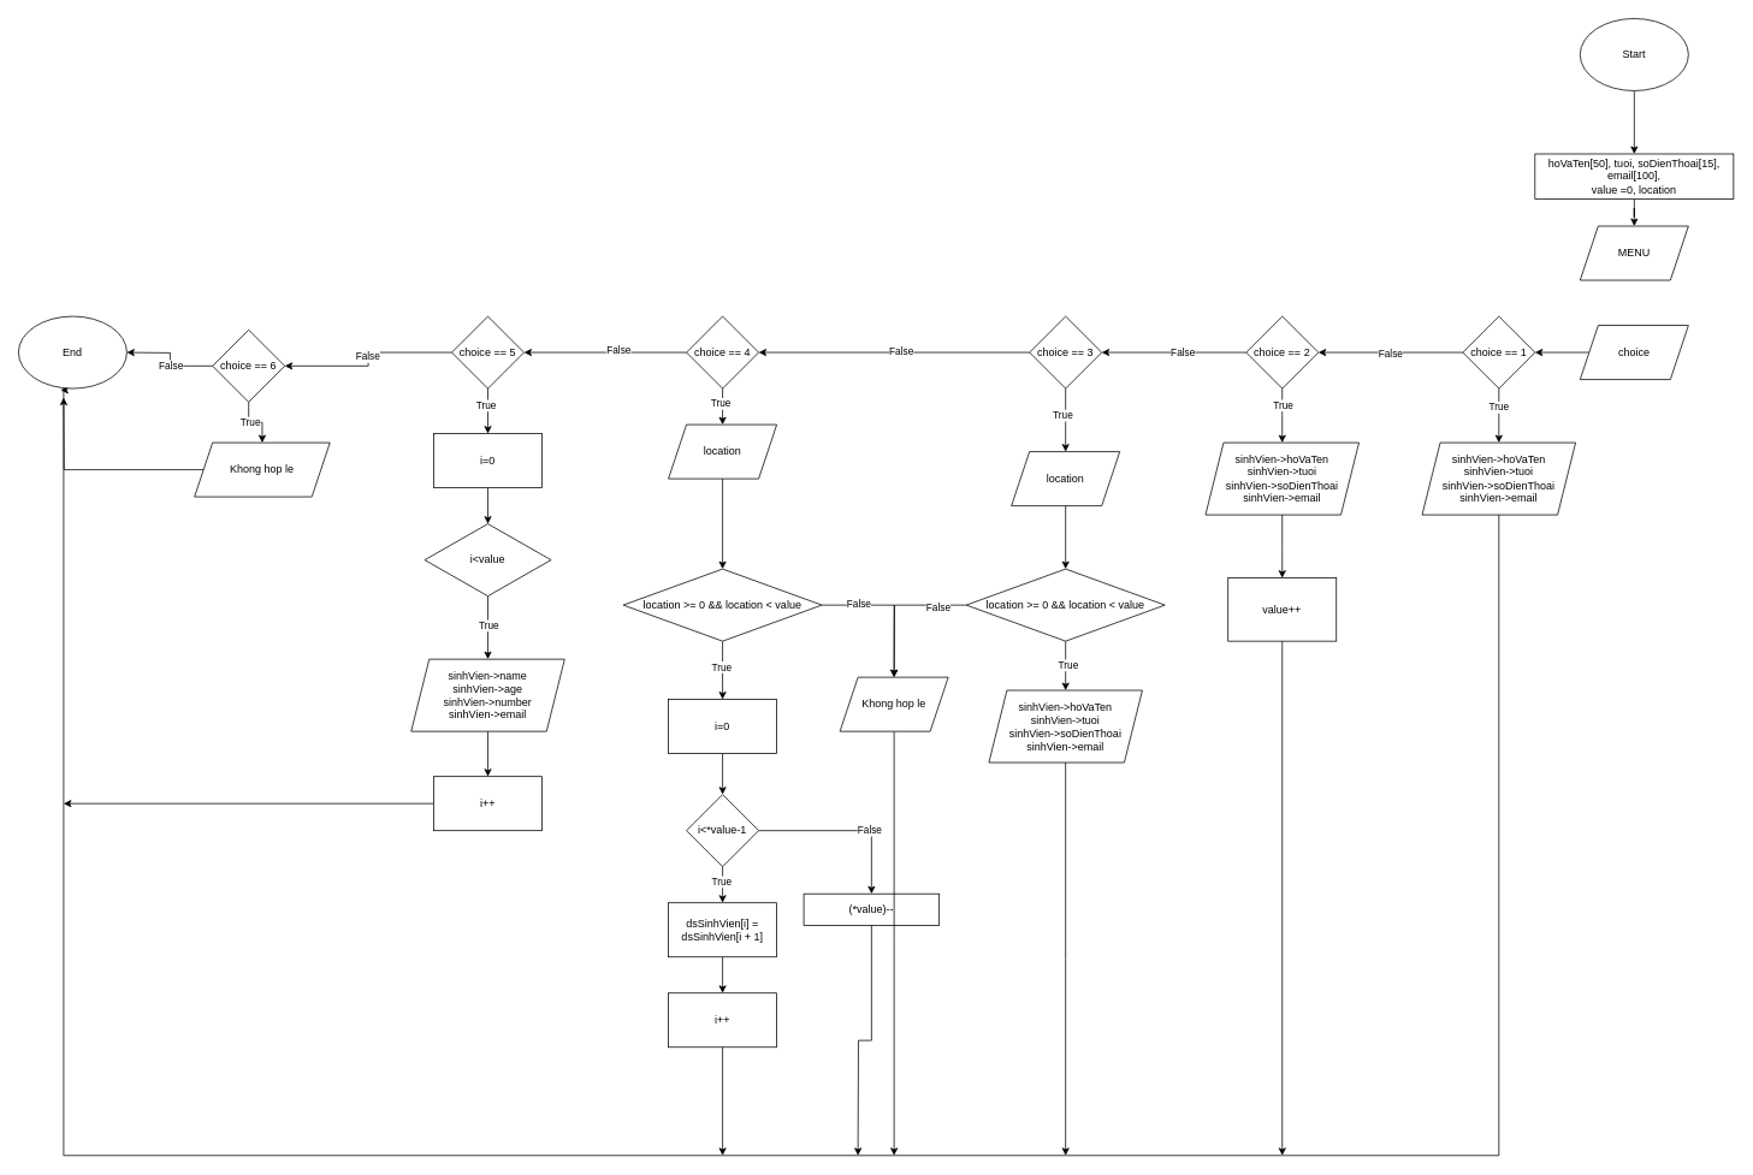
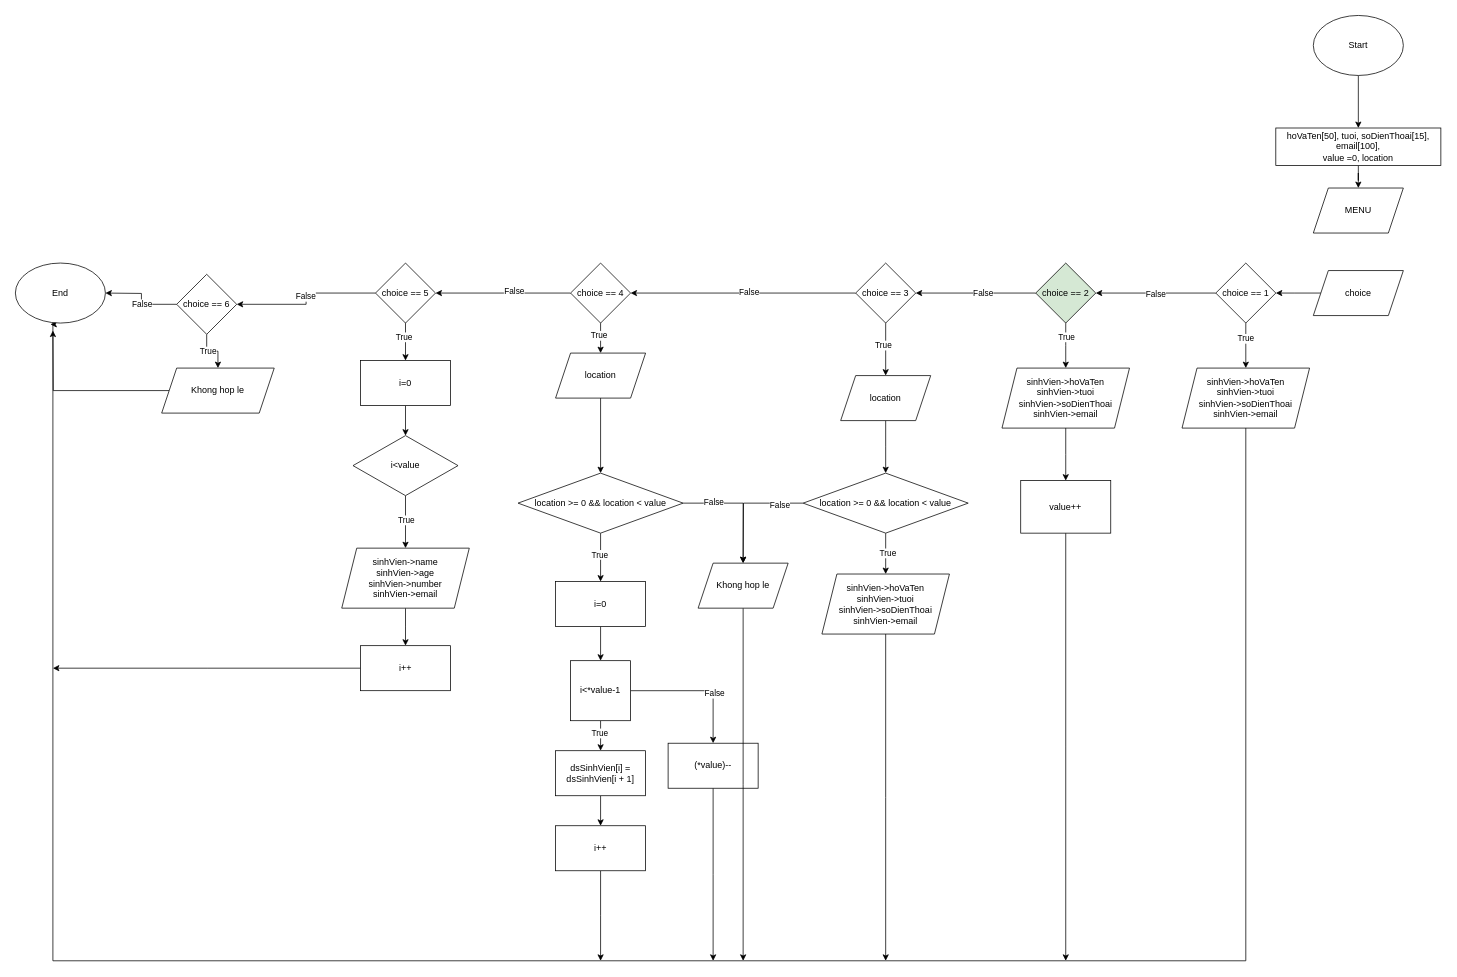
  <mxCell id="0" />
  <mxCell id="1" parent="0" />
  <mxCell id="2" style="edgeStyle=orthogonalEdgeStyle;rounded=0;orthogonalLoop=1;jettySize=auto;html=1;" parent="1" source="3" target="5" edge="1"><mxGeometry relative="1" as="geometry" /></mxCell>
  <mxCell id="3" value="Start" style="ellipse;whiteSpace=wrap;html=1;" parent="1" vertex="1"><mxGeometry x="1750" y="20" width="120" height="80" as="geometry" /></mxCell>
  <mxCell id="4" style="edgeStyle=orthogonalEdgeStyle;rounded=0;orthogonalLoop=1;jettySize=auto;html=1;entryX=0.5;entryY=0;entryDx=0;entryDy=0;" parent="1" source="5" target="6" edge="1"><mxGeometry relative="1" as="geometry"><mxPoint x="1810" y="250" as="targetPoint" /></mxGeometry></mxCell>
  <mxCell id="5" value="hoVaTen[50], tuoi, soDienThoai[15], email[100],&lt;br&gt;value =0, location" style="rounded=0;whiteSpace=wrap;html=1;" parent="1" vertex="1"><mxGeometry x="1700" y="170" width="220" height="50" as="geometry" /></mxCell>
  <mxCell id="6" value="MENU" style="shape=parallelogram;perimeter=parallelogramPerimeter;whiteSpace=wrap;html=1;fixedSize=1;" parent="1" vertex="1"><mxGeometry x="1750" y="250" width="120" height="60" as="geometry" /></mxCell>
  <mxCell id="7" style="edgeStyle=orthogonalEdgeStyle;rounded=0;orthogonalLoop=1;jettySize=auto;html=1;" parent="1" source="8" edge="1"><mxGeometry relative="1" as="geometry"><mxPoint x="1700" y="390" as="targetPoint" /></mxGeometry></mxCell>
  <mxCell id="8" value="choice" style="shape=parallelogram;perimeter=parallelogramPerimeter;whiteSpace=wrap;html=1;fixedSize=1;" parent="1" vertex="1"><mxGeometry x="1750" y="360" width="120" height="60" as="geometry" /></mxCell>
  <mxCell id="9" style="edgeStyle=orthogonalEdgeStyle;rounded=0;orthogonalLoop=1;jettySize=auto;html=1;" parent="1" source="13" target="40" edge="1"><mxGeometry relative="1" as="geometry" /></mxCell>
  <mxCell id="10" value="True" style="edgeLabel;html=1;align=center;verticalAlign=middle;resizable=0;points=[];" parent="9" vertex="1" connectable="0"><mxGeometry x="-0.344" y="-1" relative="1" as="geometry"><mxPoint as="offset" /></mxGeometry></mxCell>
  <mxCell id="11" style="edgeStyle=orthogonalEdgeStyle;rounded=0;orthogonalLoop=1;jettySize=auto;html=1;" parent="1" source="13" target="33" edge="1"><mxGeometry relative="1" as="geometry"><mxPoint x="1510" y="390" as="targetPoint" /></mxGeometry></mxCell>
  <mxCell id="12" value="False" style="edgeLabel;html=1;align=center;verticalAlign=middle;resizable=0;points=[];" parent="11" vertex="1" connectable="0"><mxGeometry x="0.007" y="1" relative="1" as="geometry"><mxPoint as="offset" /></mxGeometry></mxCell>
  <mxCell id="13" value="choice == 1" style="rhombus;whiteSpace=wrap;html=1;" parent="1" vertex="1"><mxGeometry x="1620" y="350" width="80" height="80" as="geometry" /></mxCell>
  <mxCell id="14" style="edgeStyle=orthogonalEdgeStyle;rounded=0;orthogonalLoop=1;jettySize=auto;html=1;entryX=0.5;entryY=0;entryDx=0;entryDy=0;" parent="1" source="18" target="77" edge="1"><mxGeometry relative="1" as="geometry" /></mxCell>
  <mxCell id="15" value="True" style="edgeLabel;html=1;align=center;verticalAlign=middle;resizable=0;points=[];" parent="14" vertex="1" connectable="0"><mxGeometry x="-0.293" y="-3" relative="1" as="geometry"><mxPoint as="offset" /></mxGeometry></mxCell>
  <mxCell id="16" style="edgeStyle=orthogonalEdgeStyle;rounded=0;orthogonalLoop=1;jettySize=auto;html=1;entryX=1;entryY=0.5;entryDx=0;entryDy=0;" parent="1" source="18" target="23" edge="1"><mxGeometry relative="1" as="geometry"><mxPoint x="410" y="390" as="targetPoint" /></mxGeometry></mxCell>
  <mxCell id="17" value="False" style="edgeLabel;html=1;align=center;verticalAlign=middle;resizable=0;points=[];" parent="16" vertex="1" connectable="0"><mxGeometry x="-0.017" y="-1" relative="1" as="geometry"><mxPoint y="-1" as="offset" /></mxGeometry></mxCell>
  <mxCell id="18" value="choice == 5" style="rhombus;whiteSpace=wrap;html=1;" parent="1" vertex="1"><mxGeometry x="500" y="350" width="80" height="80" as="geometry" /></mxCell>
  <mxCell id="19" style="edgeStyle=orthogonalEdgeStyle;rounded=0;orthogonalLoop=1;jettySize=auto;html=1;" parent="1" source="23" target="86" edge="1"><mxGeometry relative="1" as="geometry"><mxPoint x="290" y="470" as="targetPoint" /></mxGeometry></mxCell>
  <mxCell id="20" value="True" style="edgeLabel;html=1;align=center;verticalAlign=middle;resizable=0;points=[];" parent="19" vertex="1" connectable="0"><mxGeometry x="-0.278" y="1" relative="1" as="geometry"><mxPoint as="offset" /></mxGeometry></mxCell>
  <mxCell id="21" style="edgeStyle=orthogonalEdgeStyle;rounded=0;orthogonalLoop=1;jettySize=auto;html=1;" parent="1" source="23" edge="1"><mxGeometry relative="1" as="geometry"><mxPoint x="140" y="390" as="targetPoint" /></mxGeometry></mxCell>
  <mxCell id="22" value="False" style="edgeLabel;html=1;align=center;verticalAlign=middle;resizable=0;points=[];" parent="21" vertex="1" connectable="0"><mxGeometry x="-0.131" relative="1" as="geometry"><mxPoint as="offset" /></mxGeometry></mxCell>
  <mxCell id="23" value="choice == 6" style="rhombus;whiteSpace=wrap;html=1;" parent="1" vertex="1"><mxGeometry x="235" y="365" width="80" height="80" as="geometry" /></mxCell>
  <mxCell id="24" style="edgeStyle=orthogonalEdgeStyle;rounded=0;orthogonalLoop=1;jettySize=auto;html=1;entryX=0.5;entryY=0;entryDx=0;entryDy=0;" parent="1" source="28" target="55" edge="1"><mxGeometry relative="1" as="geometry" /></mxCell>
  <mxCell id="25" value="True" style="edgeLabel;html=1;align=center;verticalAlign=middle;resizable=0;points=[];" parent="24" vertex="1" connectable="0"><mxGeometry x="-0.183" y="-3" relative="1" as="geometry"><mxPoint as="offset" /></mxGeometry></mxCell>
  <mxCell id="26" style="edgeStyle=orthogonalEdgeStyle;rounded=0;orthogonalLoop=1;jettySize=auto;html=1;" parent="1" source="28" edge="1"><mxGeometry relative="1" as="geometry"><mxPoint x="580" y="390" as="targetPoint" /></mxGeometry></mxCell>
  <mxCell id="27" value="False" style="edgeLabel;html=1;align=center;verticalAlign=middle;resizable=0;points=[];" parent="26" vertex="1" connectable="0"><mxGeometry x="-0.153" y="-3" relative="1" as="geometry"><mxPoint as="offset" /></mxGeometry></mxCell>
  <mxCell id="28" value="choice == 4" style="rhombus;whiteSpace=wrap;html=1;" parent="1" vertex="1"><mxGeometry x="760" y="350" width="80" height="80" as="geometry" /></mxCell>
  <mxCell id="29" style="edgeStyle=orthogonalEdgeStyle;rounded=0;orthogonalLoop=1;jettySize=auto;html=1;" parent="1" source="33" edge="1"><mxGeometry relative="1" as="geometry"><mxPoint x="1420" y="490" as="targetPoint" /></mxGeometry></mxCell>
  <mxCell id="30" value="True" style="edgeLabel;html=1;align=center;verticalAlign=middle;resizable=0;points=[];" parent="29" vertex="1" connectable="0"><mxGeometry x="-0.394" relative="1" as="geometry"><mxPoint as="offset" /></mxGeometry></mxCell>
  <mxCell id="31" style="edgeStyle=orthogonalEdgeStyle;rounded=0;orthogonalLoop=1;jettySize=auto;html=1;" parent="1" source="33" edge="1"><mxGeometry relative="1" as="geometry"><mxPoint x="1220" y="390" as="targetPoint" /></mxGeometry></mxCell>
  <mxCell id="32" value="False" style="edgeLabel;html=1;align=center;verticalAlign=middle;resizable=0;points=[];" parent="31" vertex="1" connectable="0"><mxGeometry x="-0.107" relative="1" as="geometry"><mxPoint x="1" as="offset" /></mxGeometry></mxCell>
- <mxCell id="33" value="choice == 2" style="rhombus;whiteSpace=wrap;html=1;" parent="1" vertex="1"><mxGeometry x="1380" y="350" width="80" height="80" as="geometry" /></mxCell>
+ <mxCell id="33" value="choice == 2" style="rhombus;whiteSpace=wrap;html=1;fillColor=#d5e8d4;" parent="1" vertex="1"><mxGeometry x="1380" y="350" width="80" height="80" as="geometry" /></mxCell>
  <mxCell id="34" style="edgeStyle=orthogonalEdgeStyle;rounded=0;orthogonalLoop=1;jettySize=auto;html=1;" parent="1" source="38" edge="1"><mxGeometry relative="1" as="geometry"><mxPoint x="1180" y="500" as="targetPoint" /></mxGeometry></mxCell>
  <mxCell id="35" value="True" style="edgeLabel;html=1;align=center;verticalAlign=middle;resizable=0;points=[];" parent="34" vertex="1" connectable="0"><mxGeometry x="-0.168" y="-4" relative="1" as="geometry"><mxPoint as="offset" /></mxGeometry></mxCell>
  <mxCell id="36" style="edgeStyle=orthogonalEdgeStyle;rounded=0;orthogonalLoop=1;jettySize=auto;html=1;" parent="1" source="38" edge="1"><mxGeometry relative="1" as="geometry"><mxPoint x="840" y="390" as="targetPoint" /></mxGeometry></mxCell>
  <mxCell id="37" value="False" style="edgeLabel;html=1;align=center;verticalAlign=middle;resizable=0;points=[];" parent="36" vertex="1" connectable="0"><mxGeometry x="-0.044" y="-2" relative="1" as="geometry"><mxPoint x="1" as="offset" /></mxGeometry></mxCell>
  <mxCell id="38" value="choice == 3" style="rhombus;whiteSpace=wrap;html=1;" parent="1" vertex="1"><mxGeometry x="1140" y="350" width="80" height="80" as="geometry" /></mxCell>
  <mxCell id="39" style="edgeStyle=orthogonalEdgeStyle;rounded=0;orthogonalLoop=1;jettySize=auto;html=1;entryX=0.389;entryY=1.021;entryDx=0;entryDy=0;entryPerimeter=0;" parent="1" source="40" target="87" edge="1"><mxGeometry relative="1" as="geometry"><mxPoint x="70" y="520" as="targetPoint" /><Array as="points"><mxPoint x="1660" y="1280" /><mxPoint x="70" y="1280" /><mxPoint x="70" y="432" /></Array></mxGeometry></mxCell>
  <mxCell id="40" value="sinhVien-&amp;gt;hoVaTen&lt;br&gt;sinhVien-&amp;gt;tuoi&lt;br&gt;sinhVien-&amp;gt;soDienThoai&lt;br&gt;sinhVien-&amp;gt;email" style="shape=parallelogram;perimeter=parallelogramPerimeter;whiteSpace=wrap;html=1;fixedSize=1;" parent="1" vertex="1"><mxGeometry x="1575" y="490" width="170" height="80" as="geometry" /></mxCell>
  <mxCell id="41" style="edgeStyle=orthogonalEdgeStyle;rounded=0;orthogonalLoop=1;jettySize=auto;html=1;" parent="1" source="42" edge="1"><mxGeometry relative="1" as="geometry"><mxPoint x="1420" y="640" as="targetPoint" /></mxGeometry></mxCell>
  <mxCell id="42" value="sinhVien-&amp;gt;hoVaTen&lt;br&gt;sinhVien-&amp;gt;tuoi&lt;br&gt;sinhVien-&amp;gt;soDienThoai&lt;br&gt;sinhVien-&amp;gt;email" style="shape=parallelogram;perimeter=parallelogramPerimeter;whiteSpace=wrap;html=1;fixedSize=1;" parent="1" vertex="1"><mxGeometry x="1335" y="490" width="170" height="80" as="geometry" /></mxCell>
  <mxCell id="43" style="edgeStyle=orthogonalEdgeStyle;rounded=0;orthogonalLoop=1;jettySize=auto;html=1;" parent="1" source="44" edge="1"><mxGeometry relative="1" as="geometry"><mxPoint x="1420" y="1280" as="targetPoint" /></mxGeometry></mxCell>
  <mxCell id="44" value="value++" style="rounded=0;whiteSpace=wrap;html=1;" parent="1" vertex="1"><mxGeometry x="1360" y="640" width="120" height="70" as="geometry" /></mxCell>
  <mxCell id="45" style="edgeStyle=orthogonalEdgeStyle;rounded=0;orthogonalLoop=1;jettySize=auto;html=1;" parent="1" source="46" edge="1"><mxGeometry relative="1" as="geometry"><mxPoint x="1180" y="630" as="targetPoint" /></mxGeometry></mxCell>
  <mxCell id="46" value="location" style="shape=parallelogram;perimeter=parallelogramPerimeter;whiteSpace=wrap;html=1;fixedSize=1;" parent="1" vertex="1"><mxGeometry x="1120" y="500" width="120" height="60" as="geometry" /></mxCell>
  <mxCell id="47" style="edgeStyle=orthogonalEdgeStyle;rounded=0;orthogonalLoop=1;jettySize=auto;html=1;entryX=0.5;entryY=0;entryDx=0;entryDy=0;" parent="1" source="51" target="53" edge="1"><mxGeometry relative="1" as="geometry"><mxPoint x="1180" y="780" as="targetPoint" /></mxGeometry></mxCell>
  <mxCell id="48" value="True" style="edgeLabel;html=1;align=center;verticalAlign=middle;resizable=0;points=[];" parent="47" vertex="1" connectable="0"><mxGeometry x="-0.054" y="2" relative="1" as="geometry"><mxPoint as="offset" /></mxGeometry></mxCell>
  <mxCell id="49" style="edgeStyle=orthogonalEdgeStyle;rounded=0;orthogonalLoop=1;jettySize=auto;html=1;" parent="1" source="51" edge="1"><mxGeometry relative="1" as="geometry"><mxPoint x="990" y="750" as="targetPoint" /></mxGeometry></mxCell>
  <mxCell id="50" value="False" style="edgeLabel;html=1;align=center;verticalAlign=middle;resizable=0;points=[];" parent="49" vertex="1" connectable="0"><mxGeometry x="-0.599" y="2" relative="1" as="geometry"><mxPoint as="offset" /></mxGeometry></mxCell>
  <mxCell id="51" value="location &amp;gt;= 0 &amp;amp;&amp;amp; location &amp;lt; value" style="rhombus;whiteSpace=wrap;html=1;" parent="1" vertex="1"><mxGeometry x="1070" y="630" width="220" height="80" as="geometry" /></mxCell>
  <mxCell id="52" style="edgeStyle=orthogonalEdgeStyle;rounded=0;orthogonalLoop=1;jettySize=auto;html=1;" parent="1" source="53" edge="1"><mxGeometry relative="1" as="geometry"><mxPoint x="1180" y="1280" as="targetPoint" /></mxGeometry></mxCell>
  <mxCell id="53" value="sinhVien-&amp;gt;hoVaTen&lt;br&gt;sinhVien-&amp;gt;tuoi&lt;br&gt;sinhVien-&amp;gt;soDienThoai&lt;br&gt;sinhVien-&amp;gt;email" style="shape=parallelogram;perimeter=parallelogramPerimeter;whiteSpace=wrap;html=1;fixedSize=1;" parent="1" vertex="1"><mxGeometry x="1095" y="764.5" width="170" height="80" as="geometry" /></mxCell>
  <mxCell id="54" style="edgeStyle=orthogonalEdgeStyle;rounded=0;orthogonalLoop=1;jettySize=auto;html=1;entryX=0.5;entryY=0;entryDx=0;entryDy=0;" parent="1" source="55" target="60" edge="1"><mxGeometry relative="1" as="geometry" /></mxCell>
  <mxCell id="55" value="location" style="shape=parallelogram;perimeter=parallelogramPerimeter;whiteSpace=wrap;html=1;fixedSize=1;" parent="1" vertex="1"><mxGeometry x="740" y="470" width="120" height="60" as="geometry" /></mxCell>
  <mxCell id="56" style="edgeStyle=orthogonalEdgeStyle;rounded=0;orthogonalLoop=1;jettySize=auto;html=1;" parent="1" source="60" target="62" edge="1"><mxGeometry relative="1" as="geometry" /></mxCell>
  <mxCell id="57" value="True" style="edgeLabel;html=1;align=center;verticalAlign=middle;resizable=0;points=[];" parent="56" vertex="1" connectable="0"><mxGeometry x="-0.121" y="-2" relative="1" as="geometry"><mxPoint as="offset" /></mxGeometry></mxCell>
  <mxCell id="58" style="edgeStyle=orthogonalEdgeStyle;rounded=0;orthogonalLoop=1;jettySize=auto;html=1;" parent="1" source="60" target="75" edge="1"><mxGeometry relative="1" as="geometry" /></mxCell>
  <mxCell id="59" value="False" style="edgeLabel;html=1;align=center;verticalAlign=middle;resizable=0;points=[];" parent="58" vertex="1" connectable="0"><mxGeometry x="-0.5" y="2" relative="1" as="geometry"><mxPoint as="offset" /></mxGeometry></mxCell>
  <mxCell id="60" value="location &amp;gt;= 0 &amp;amp;&amp;amp; location &amp;lt; value" style="rhombus;whiteSpace=wrap;html=1;" parent="1" vertex="1"><mxGeometry x="690" y="630" width="220" height="80" as="geometry" /></mxCell>
  <mxCell id="61" style="edgeStyle=orthogonalEdgeStyle;rounded=0;orthogonalLoop=1;jettySize=auto;html=1;entryX=0.5;entryY=0;entryDx=0;entryDy=0;" parent="1" source="62" target="67" edge="1"><mxGeometry relative="1" as="geometry" /></mxCell>
  <mxCell id="62" value="i=0" style="rounded=0;whiteSpace=wrap;html=1;" parent="1" vertex="1"><mxGeometry x="740" y="774.5" width="120" height="60" as="geometry" /></mxCell>
  <mxCell id="63" style="edgeStyle=orthogonalEdgeStyle;rounded=0;orthogonalLoop=1;jettySize=auto;html=1;" parent="1" source="67" edge="1"><mxGeometry relative="1" as="geometry"><mxPoint x="800" y="1000" as="targetPoint" /></mxGeometry></mxCell>
  <mxCell id="64" value="True" style="edgeLabel;html=1;align=center;verticalAlign=middle;resizable=0;points=[];" parent="63" vertex="1" connectable="0"><mxGeometry x="-0.227" y="-2" relative="1" as="geometry"><mxPoint as="offset" /></mxGeometry></mxCell>
  <mxCell id="65" style="edgeStyle=orthogonalEdgeStyle;rounded=0;orthogonalLoop=1;jettySize=auto;html=1;entryX=0.5;entryY=0;entryDx=0;entryDy=0;" parent="1" source="67" target="73" edge="1"><mxGeometry relative="1" as="geometry" /></mxCell>
  <mxCell id="66" value="False" style="edgeLabel;html=1;align=center;verticalAlign=middle;resizable=0;points=[];" parent="65" vertex="1" connectable="0"><mxGeometry x="0.252" y="1" relative="1" as="geometry"><mxPoint as="offset" /></mxGeometry></mxCell>
- <mxCell id="67" value="i&amp;lt;*value-1" style="rhombus;whiteSpace=wrap;html=1;" parent="1" vertex="1"><mxGeometry x="760" y="880" width="80" height="80" as="geometry" /></mxCell>
+ <mxCell id="67" value="i&amp;lt;*value-1" style="whiteSpace=wrap;html=1;rounded=0;" parent="1" vertex="1"><mxGeometry x="760" y="880" width="80" height="80" as="geometry" /></mxCell>
  <mxCell id="68" style="edgeStyle=orthogonalEdgeStyle;rounded=0;orthogonalLoop=1;jettySize=auto;html=1;entryX=0.5;entryY=0;entryDx=0;entryDy=0;" parent="1" source="69" target="71" edge="1"><mxGeometry relative="1" as="geometry" /></mxCell>
  <mxCell id="69" value="dsSinhVien[i] = dsSinhVien[i + 1]" style="rounded=0;whiteSpace=wrap;html=1;" parent="1" vertex="1"><mxGeometry x="740" y="1000" width="120" height="60" as="geometry" /></mxCell>
  <mxCell id="70" style="edgeStyle=orthogonalEdgeStyle;rounded=0;orthogonalLoop=1;jettySize=auto;html=1;" parent="1" source="71" edge="1"><mxGeometry relative="1" as="geometry"><mxPoint x="800" y="1280" as="targetPoint" /></mxGeometry></mxCell>
  <mxCell id="71" value="i++" style="rounded=0;whiteSpace=wrap;html=1;" parent="1" vertex="1"><mxGeometry x="740" y="1100" width="120" height="60" as="geometry" /></mxCell>
  <mxCell id="72" style="edgeStyle=orthogonalEdgeStyle;rounded=0;orthogonalLoop=1;jettySize=auto;html=1;" parent="1" source="73" edge="1"><mxGeometry relative="1" as="geometry"><mxPoint x="950" y="1280" as="targetPoint" /></mxGeometry></mxCell>
- <mxCell id="73" value="(*value)--" style="rounded=0;whiteSpace=wrap;html=1;" parent="1" vertex="1"><mxGeometry x="890" y="990" width="150" height="35" as="geometry" /></mxCell>
+ <mxCell id="73" value="(*value)--" style="rounded=0;whiteSpace=wrap;html=1;" parent="1" vertex="1"><mxGeometry x="890" y="990" width="120" height="60" as="geometry" /></mxCell>
  <mxCell id="74" style="edgeStyle=orthogonalEdgeStyle;rounded=0;orthogonalLoop=1;jettySize=auto;html=1;" parent="1" source="75" edge="1"><mxGeometry relative="1" as="geometry"><mxPoint x="990" y="1280" as="targetPoint" /></mxGeometry></mxCell>
  <mxCell id="75" value="Khong hop le" style="shape=parallelogram;perimeter=parallelogramPerimeter;whiteSpace=wrap;html=1;fixedSize=1;" parent="1" vertex="1"><mxGeometry x="930" y="750" width="120" height="60" as="geometry" /></mxCell>
  <mxCell id="76" style="edgeStyle=orthogonalEdgeStyle;rounded=0;orthogonalLoop=1;jettySize=auto;html=1;entryX=0.5;entryY=0;entryDx=0;entryDy=0;" parent="1" source="77" target="80" edge="1"><mxGeometry relative="1" as="geometry" /></mxCell>
  <mxCell id="77" value="i=0" style="rounded=0;whiteSpace=wrap;html=1;" parent="1" vertex="1"><mxGeometry x="480" y="480" width="120" height="60" as="geometry" /></mxCell>
  <mxCell id="78" style="edgeStyle=orthogonalEdgeStyle;rounded=0;orthogonalLoop=1;jettySize=auto;html=1;" parent="1" source="80" edge="1"><mxGeometry relative="1" as="geometry"><mxPoint x="540" y="730" as="targetPoint" /></mxGeometry></mxCell>
  <mxCell id="79" value="True" style="edgeLabel;html=1;align=center;verticalAlign=middle;resizable=0;points=[];" parent="78" vertex="1" connectable="0"><mxGeometry x="-0.102" relative="1" as="geometry"><mxPoint as="offset" /></mxGeometry></mxCell>
  <mxCell id="80" value="i&amp;lt;value" style="rhombus;whiteSpace=wrap;html=1;" parent="1" vertex="1"><mxGeometry x="470" y="580" width="140" height="80" as="geometry" /></mxCell>
  <mxCell id="81" style="edgeStyle=orthogonalEdgeStyle;rounded=0;orthogonalLoop=1;jettySize=auto;html=1;" parent="1" source="82" edge="1"><mxGeometry relative="1" as="geometry"><mxPoint x="70" y="890" as="targetPoint" /></mxGeometry></mxCell>
  <mxCell id="82" value="i++" style="rounded=0;whiteSpace=wrap;html=1;" parent="1" vertex="1"><mxGeometry x="480" y="860" width="120" height="60" as="geometry" /></mxCell>
  <mxCell id="83" style="edgeStyle=orthogonalEdgeStyle;rounded=0;orthogonalLoop=1;jettySize=auto;html=1;" parent="1" source="84" edge="1"><mxGeometry relative="1" as="geometry"><mxPoint x="540" y="860" as="targetPoint" /></mxGeometry></mxCell>
  <mxCell id="84" value="sinhVien-&amp;gt;name&lt;br&gt;sinhVien-&amp;gt;age&lt;br&gt;sinhVien-&amp;gt;number&lt;br&gt;sinhVien-&amp;gt;email" style="shape=parallelogram;perimeter=parallelogramPerimeter;whiteSpace=wrap;html=1;fixedSize=1;" parent="1" vertex="1"><mxGeometry x="455" y="730" width="170" height="80" as="geometry" /></mxCell>
  <mxCell id="85" style="edgeStyle=orthogonalEdgeStyle;rounded=0;orthogonalLoop=1;jettySize=auto;html=1;" parent="1" source="86" edge="1"><mxGeometry relative="1" as="geometry"><mxPoint x="70" y="440" as="targetPoint" /></mxGeometry></mxCell>
  <mxCell id="86" value="Khong hop le" style="shape=parallelogram;perimeter=parallelogramPerimeter;whiteSpace=wrap;html=1;fixedSize=1;" parent="1" vertex="1"><mxGeometry x="215" y="490" width="150" height="60" as="geometry" /></mxCell>
  <mxCell id="87" value="End" style="ellipse;whiteSpace=wrap;html=1;" parent="1" vertex="1"><mxGeometry x="20" y="350" width="120" height="80" as="geometry" /></mxCell>
